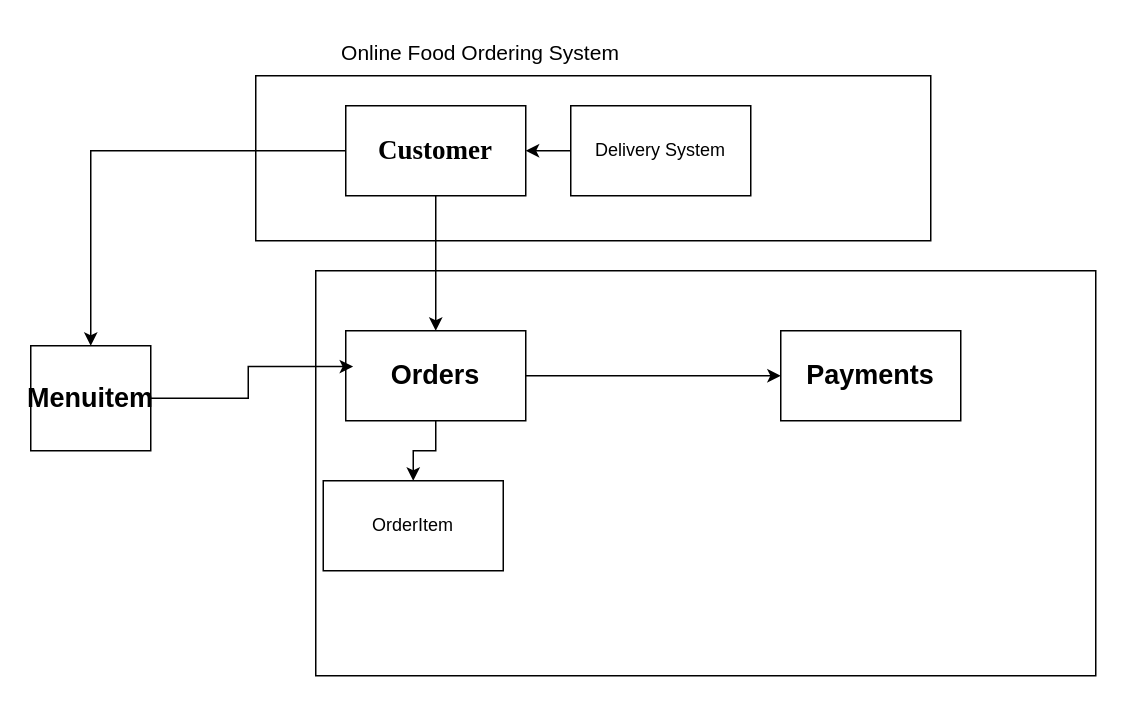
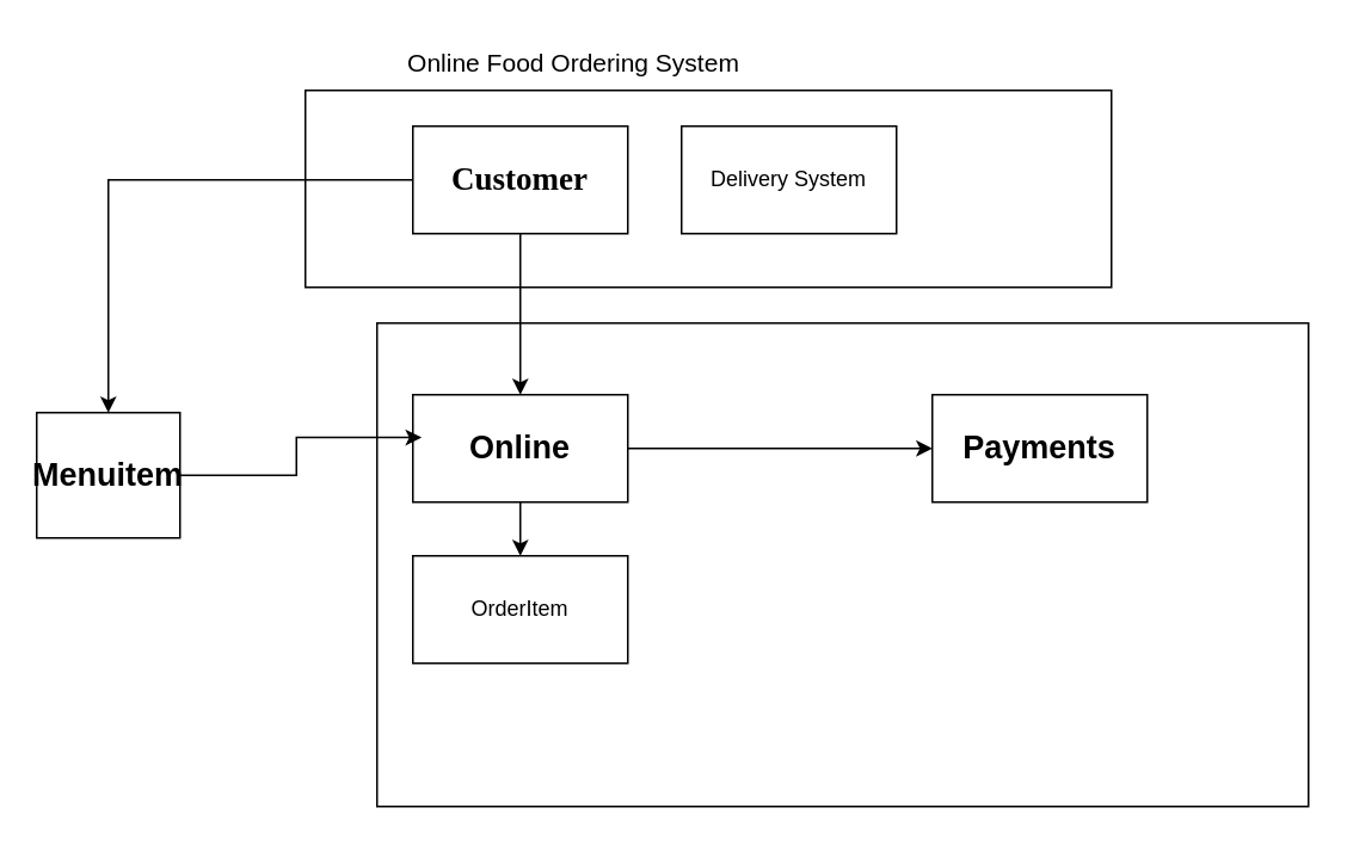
  <mxCell id="0" />
  <mxCell id="1" parent="0" />
  <mxCell id="2" value="" style="rounded=0;whiteSpace=wrap;html=1;" vertex="1" parent="1"><mxGeometry x="170" y="50" width="450" height="110" as="geometry" /></mxCell>
  <mxCell id="3" value="" style="rounded=0;whiteSpace=wrap;html=1;" vertex="1" parent="1"><mxGeometry x="210" y="180" width="520" height="270" as="geometry" /></mxCell>
  <mxCell id="4" value="&lt;font style=&quot;font-size: 14px;&quot;&gt;Online Food Ordering System&lt;/font&gt;" style="text;html=1;align=center;verticalAlign=middle;whiteSpace=wrap;rounded=0;" vertex="1" parent="1"><mxGeometry x="150" y="20" width="340" height="30" as="geometry" /></mxCell>
  <mxCell id="5" style="edgeStyle=orthogonalEdgeStyle;rounded=0;orthogonalLoop=1;jettySize=auto;html=1;" edge="1" parent="1" source="7" target="10"><mxGeometry relative="1" as="geometry" /></mxCell>
  <mxCell id="6" style="edgeStyle=orthogonalEdgeStyle;rounded=0;orthogonalLoop=1;jettySize=auto;html=1;entryX=0.5;entryY=0;entryDx=0;entryDy=0;" edge="1" parent="1" source="7" target="11"><mxGeometry relative="1" as="geometry" /></mxCell>
  <mxCell id="7" value="&lt;h2&gt;&lt;font face=&quot;Georgia&quot;&gt;Customer&lt;/font&gt;&lt;/h2&gt;" style="rounded=0;whiteSpace=wrap;html=1;" vertex="1" parent="1"><mxGeometry x="230" y="70" width="120" height="60" as="geometry" /></mxCell>
  <mxCell id="8" style="edgeStyle=orthogonalEdgeStyle;rounded=0;orthogonalLoop=1;jettySize=auto;html=1;" edge="1" parent="1" source="10" target="12"><mxGeometry relative="1" as="geometry" /></mxCell>
  <mxCell id="9" style="edgeStyle=orthogonalEdgeStyle;rounded=0;orthogonalLoop=1;jettySize=auto;html=1;" edge="1" parent="1" source="10" target="15"><mxGeometry relative="1" as="geometry" /></mxCell>
- <mxCell id="10" value="&lt;h2&gt;Orders&lt;/h2&gt;" style="rounded=0;whiteSpace=wrap;html=1;" vertex="1" parent="1"><mxGeometry x="230" y="220" width="120" height="60" as="geometry" /></mxCell>
+ <mxCell id="10" value="&lt;h2&gt;Online&lt;/h2&gt;" style="rounded=0;whiteSpace=wrap;html=1;" vertex="1" parent="1"><mxGeometry x="230" y="220" width="120" height="60" as="geometry" /></mxCell>
  <mxCell id="11" value="&lt;h2&gt;Menuitem&lt;/h2&gt;" style="rounded=0;whiteSpace=wrap;html=1;" vertex="1" parent="1"><mxGeometry x="20" y="230" width="80" height="70" as="geometry" /></mxCell>
  <mxCell id="12" value="&lt;h2&gt;Payments&lt;/h2&gt;" style="rounded=0;whiteSpace=wrap;html=1;" vertex="1" parent="1"><mxGeometry x="520" y="220" width="120" height="60" as="geometry" /></mxCell>
- <mxCell id="13" style="edgeStyle=orthogonalEdgeStyle;rounded=0;orthogonalLoop=1;jettySize=auto;html=1;" edge="1" parent="1" source="14" target="7"><mxGeometry relative="1" as="geometry" /></mxCell>
  <mxCell id="14" value="Delivery System" style="rounded=0;whiteSpace=wrap;html=1;" vertex="1" parent="1"><mxGeometry x="380" y="70" width="120" height="60" as="geometry" /></mxCell>
- <mxCell id="15" value="OrderItem" style="rounded=0;whiteSpace=wrap;html=1;" vertex="1" parent="1"><mxGeometry x="215" y="320" width="120" height="60" as="geometry" /></mxCell>
+ <mxCell id="15" value="OrderItem" style="rounded=0;whiteSpace=wrap;html=1;" vertex="1" parent="1"><mxGeometry x="230" y="310" width="120" height="60" as="geometry" /></mxCell>
  <mxCell id="16" style="edgeStyle=orthogonalEdgeStyle;rounded=0;orthogonalLoop=1;jettySize=auto;html=1;exitX=1;exitY=0.5;exitDx=0;exitDy=0;entryX=0.041;entryY=0.398;entryDx=0;entryDy=0;entryPerimeter=0;" edge="1" parent="1" source="11" target="10"><mxGeometry relative="1" as="geometry" /></mxCell>
